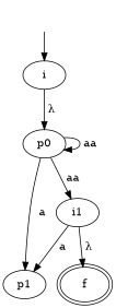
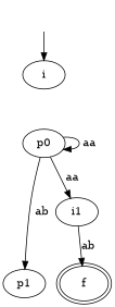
  digraph {
    _nil0 [style=invis]
    i
    p0
    p1
    i1
    f [peripheries=2]
    _nil0 -> i
-   i -> p0 [label=" λ"]
    p0 -> p0 [label=" aa"]
-   p0 -> p1 [label=" a"]
+   p0 -> p1 [label=" ab"]
    p0 -> i1 [label=" aa"]
-   i1 -> p1 [label=" a"]
-   i1 -> f [label=" λ"]
+   i1 -> f [label=" ab"]
  }
